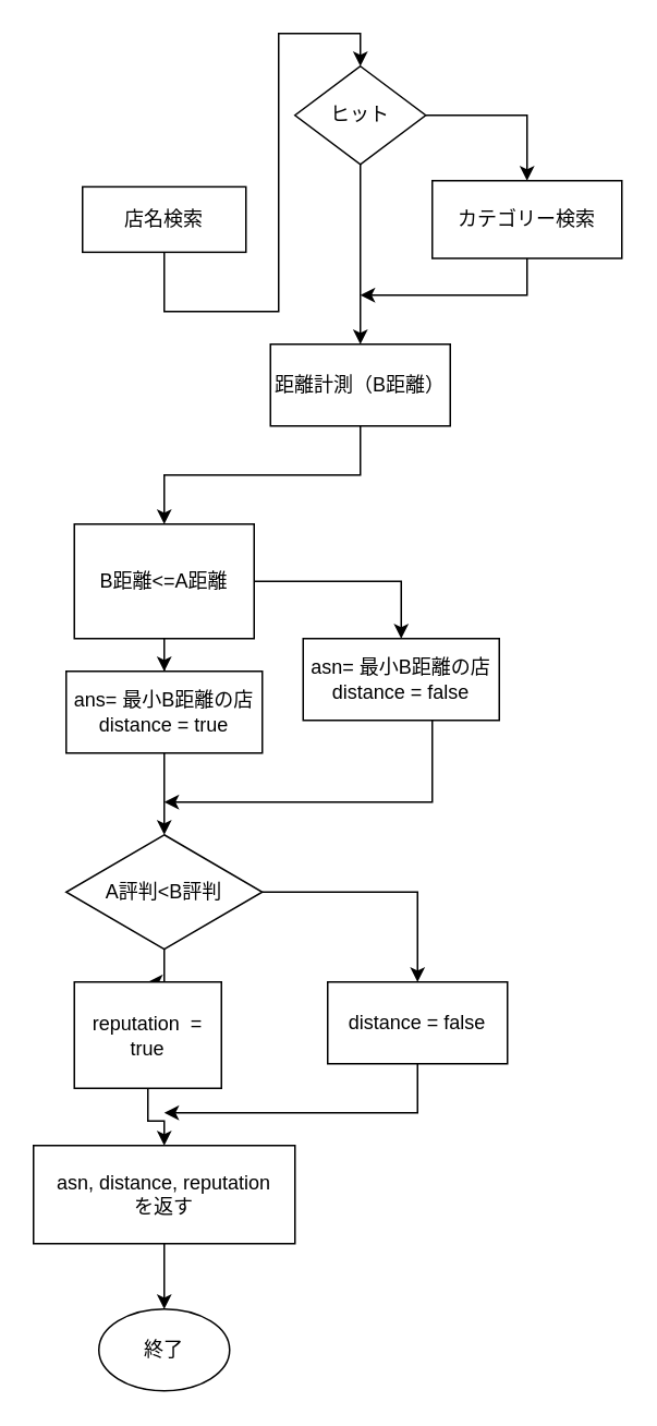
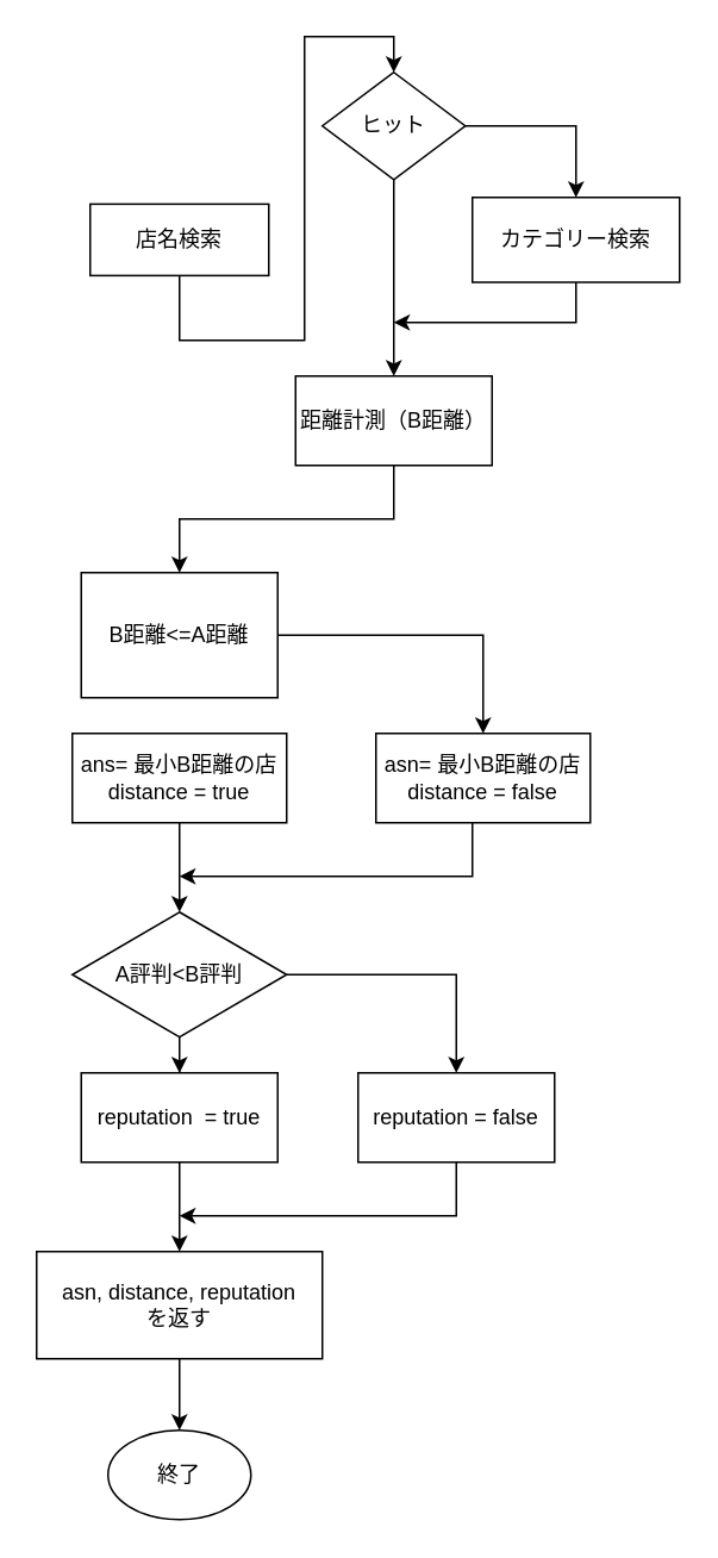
  <mxCell id="0" />
  <mxCell id="1" parent="0" />
  <mxCell id="2" style="edgeStyle=orthogonalEdgeStyle;rounded=0;orthogonalLoop=1;jettySize=auto;html=1;entryX=0.5;entryY=0;entryDx=0;entryDy=0;exitX=0.5;exitY=1;exitDx=0;exitDy=0;" edge="1" parent="1" source="3" target="6"><mxGeometry relative="1" as="geometry"><Array as="points"><mxPoint x="100" y="190" /><mxPoint x="170" y="190" /><mxPoint x="170" y="20" /><mxPoint x="220" y="20" /></Array></mxGeometry></mxCell>
  <mxCell id="3" value="店名検索" style="rounded=0;whiteSpace=wrap;html=1;" vertex="1" parent="1"><mxGeometry x="50" y="113.75" width="100" height="40" as="geometry" /></mxCell>
  <mxCell id="4" style="edgeStyle=orthogonalEdgeStyle;rounded=0;orthogonalLoop=1;jettySize=auto;html=1;entryX=0.5;entryY=0;entryDx=0;entryDy=0;" edge="1" parent="1" source="6" target="8"><mxGeometry relative="1" as="geometry" /></mxCell>
  <mxCell id="5" style="edgeStyle=orthogonalEdgeStyle;rounded=0;orthogonalLoop=1;jettySize=auto;html=1;entryX=0.5;entryY=0;entryDx=0;entryDy=0;" edge="1" parent="1" source="6" target="14"><mxGeometry relative="1" as="geometry" /></mxCell>
  <mxCell id="6" value="ヒット" style="rhombus;whiteSpace=wrap;html=1;" vertex="1" parent="1"><mxGeometry x="180" y="40" width="80" height="60" as="geometry" /></mxCell>
  <mxCell id="7" style="edgeStyle=orthogonalEdgeStyle;rounded=0;orthogonalLoop=1;jettySize=auto;html=1;entryX=0.5;entryY=0;entryDx=0;entryDy=0;exitX=0.5;exitY=1;exitDx=0;exitDy=0;" edge="1" parent="1" source="8" target="11"><mxGeometry relative="1" as="geometry" /></mxCell>
  <mxCell id="8" value="距離計測（B距離）" style="rounded=0;whiteSpace=wrap;html=1;" vertex="1" parent="1"><mxGeometry x="165" y="210" width="110" height="50" as="geometry" /></mxCell>
- <mxCell id="9" style="edgeStyle=orthogonalEdgeStyle;rounded=0;orthogonalLoop=1;jettySize=auto;html=1;entryX=0.5;entryY=0;entryDx=0;entryDy=0;" edge="1" parent="1" source="11" target="16"><mxGeometry relative="1" as="geometry" /></mxCell>
  <mxCell id="10" style="edgeStyle=orthogonalEdgeStyle;rounded=0;orthogonalLoop=1;jettySize=auto;html=1;entryX=0.5;entryY=0;entryDx=0;entryDy=0;" edge="1" parent="1" source="11" target="23"><mxGeometry relative="1" as="geometry" /></mxCell>
  <mxCell id="11" value="B距離&amp;lt;=A距離" style="whiteSpace=wrap;html=1;rounded=0;" vertex="1" parent="1"><mxGeometry x="45" y="320" width="110" height="70" as="geometry" /></mxCell>
  <mxCell id="12" value="終了" style="ellipse;whiteSpace=wrap;html=1;" vertex="1" parent="1"><mxGeometry x="60" y="800" width="80" height="50" as="geometry" /></mxCell>
  <mxCell id="13" style="edgeStyle=orthogonalEdgeStyle;rounded=0;orthogonalLoop=1;jettySize=auto;html=1;exitX=0.5;exitY=1;exitDx=0;exitDy=0;" edge="1" parent="1" source="14"><mxGeometry relative="1" as="geometry"><mxPoint x="220" y="180" as="targetPoint" /><Array as="points"><mxPoint x="322" y="180" /></Array></mxGeometry></mxCell>
  <mxCell id="14" value="カテゴリー検索" style="rounded=0;whiteSpace=wrap;html=1;" vertex="1" parent="1"><mxGeometry x="264" y="110" width="116" height="47.5" as="geometry" /></mxCell>
  <mxCell id="15" style="edgeStyle=orthogonalEdgeStyle;rounded=0;orthogonalLoop=1;jettySize=auto;html=1;entryX=0.5;entryY=0;entryDx=0;entryDy=0;" edge="1" parent="1" source="16" target="19"><mxGeometry relative="1" as="geometry"><mxPoint x="100" y="480" as="targetPoint" /></mxGeometry></mxCell>
  <mxCell id="16" value="ans= 最小B距離の店&lt;br&gt;distance = true" style="rounded=0;whiteSpace=wrap;html=1;" vertex="1" parent="1"><mxGeometry x="40" y="410" width="120" height="50" as="geometry" /></mxCell>
  <mxCell id="17" style="edgeStyle=orthogonalEdgeStyle;rounded=0;orthogonalLoop=1;jettySize=auto;html=1;entryX=0.5;entryY=0;entryDx=0;entryDy=0;" edge="1" parent="1" source="19" target="25"><mxGeometry relative="1" as="geometry" /></mxCell>
  <mxCell id="18" style="edgeStyle=orthogonalEdgeStyle;rounded=0;orthogonalLoop=1;jettySize=auto;html=1;entryX=0.5;entryY=0;entryDx=0;entryDy=0;" edge="1" parent="1" source="19" target="27"><mxGeometry relative="1" as="geometry" /></mxCell>
  <mxCell id="19" value="A評判&amp;lt;B評判" style="rhombus;whiteSpace=wrap;html=1;" vertex="1" parent="1"><mxGeometry x="40" y="510" width="120" height="70" as="geometry" /></mxCell>
  <mxCell id="20" style="edgeStyle=orthogonalEdgeStyle;rounded=0;orthogonalLoop=1;jettySize=auto;html=1;" edge="1" parent="1" source="21" target="12"><mxGeometry relative="1" as="geometry" /></mxCell>
  <mxCell id="21" value="asn, distance, reputation&lt;br&gt;を返す" style="rounded=0;whiteSpace=wrap;html=1;" vertex="1" parent="1"><mxGeometry x="20" y="700" width="160" height="60" as="geometry" /></mxCell>
  <mxCell id="22" style="edgeStyle=orthogonalEdgeStyle;rounded=0;orthogonalLoop=1;jettySize=auto;html=1;exitX=0.45;exitY=0.98;exitDx=0;exitDy=0;exitPerimeter=0;" edge="1" parent="1" source="23"><mxGeometry relative="1" as="geometry"><mxPoint x="100" y="490" as="targetPoint" /><Array as="points"><mxPoint x="264" y="490" /></Array></mxGeometry></mxCell>
- <mxCell id="23" value="asn= 最小B距離の店&lt;br&gt;distance = false" style="rounded=0;whiteSpace=wrap;html=1;" vertex="1" parent="1"><mxGeometry x="185" y="390" width="120" height="50" as="geometry" /></mxCell>
+ <mxCell id="23" value="asn= 最小B距離の店&lt;br&gt;distance = false" style="rounded=0;whiteSpace=wrap;html=1;" vertex="1" parent="1"><mxGeometry x="210" y="410" width="120" height="50" as="geometry" /></mxCell>
  <mxCell id="24" style="edgeStyle=orthogonalEdgeStyle;rounded=0;orthogonalLoop=1;jettySize=auto;html=1;entryX=0.5;entryY=0;entryDx=0;entryDy=0;" edge="1" parent="1" source="25" target="21"><mxGeometry relative="1" as="geometry" /></mxCell>
- <mxCell id="25" value="reputation&amp;nbsp; = true" style="rounded=0;whiteSpace=wrap;html=1;" vertex="1" parent="1"><mxGeometry x="45" y="600" width="90" height="65" as="geometry" /></mxCell>
+ <mxCell id="25" value="reputation&amp;nbsp; = true" style="rounded=0;whiteSpace=wrap;html=1;" vertex="1" parent="1"><mxGeometry x="45" y="600" width="110" height="50" as="geometry" /></mxCell>
  <mxCell id="26" style="edgeStyle=orthogonalEdgeStyle;rounded=0;orthogonalLoop=1;jettySize=auto;html=1;exitX=0.5;exitY=1;exitDx=0;exitDy=0;" edge="1" parent="1" source="27"><mxGeometry relative="1" as="geometry"><mxPoint x="100" y="680" as="targetPoint" /><Array as="points"><mxPoint x="255" y="680" /></Array></mxGeometry></mxCell>
- <mxCell id="27" value="distance = false" style="rounded=0;whiteSpace=wrap;html=1;" vertex="1" parent="1"><mxGeometry x="200" y="600" width="110" height="50" as="geometry" /></mxCell>
+ <mxCell id="27" value="reputation = false" style="rounded=0;whiteSpace=wrap;html=1;" vertex="1" parent="1"><mxGeometry x="200" y="600" width="110" height="50" as="geometry" /></mxCell>
